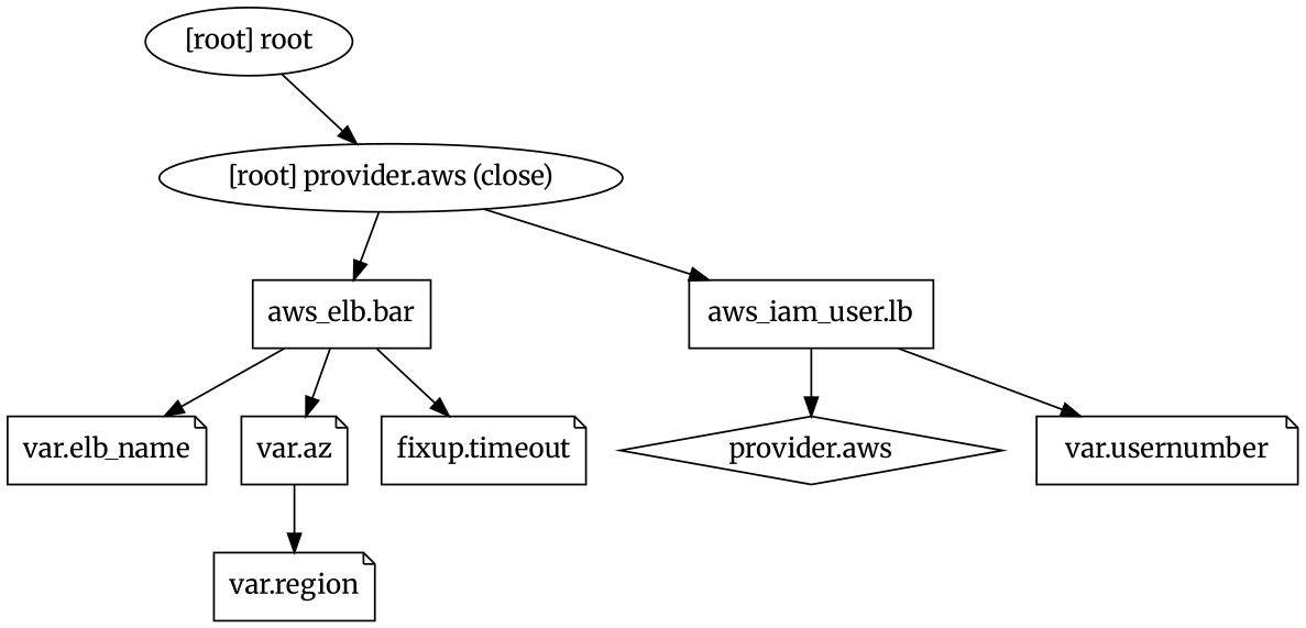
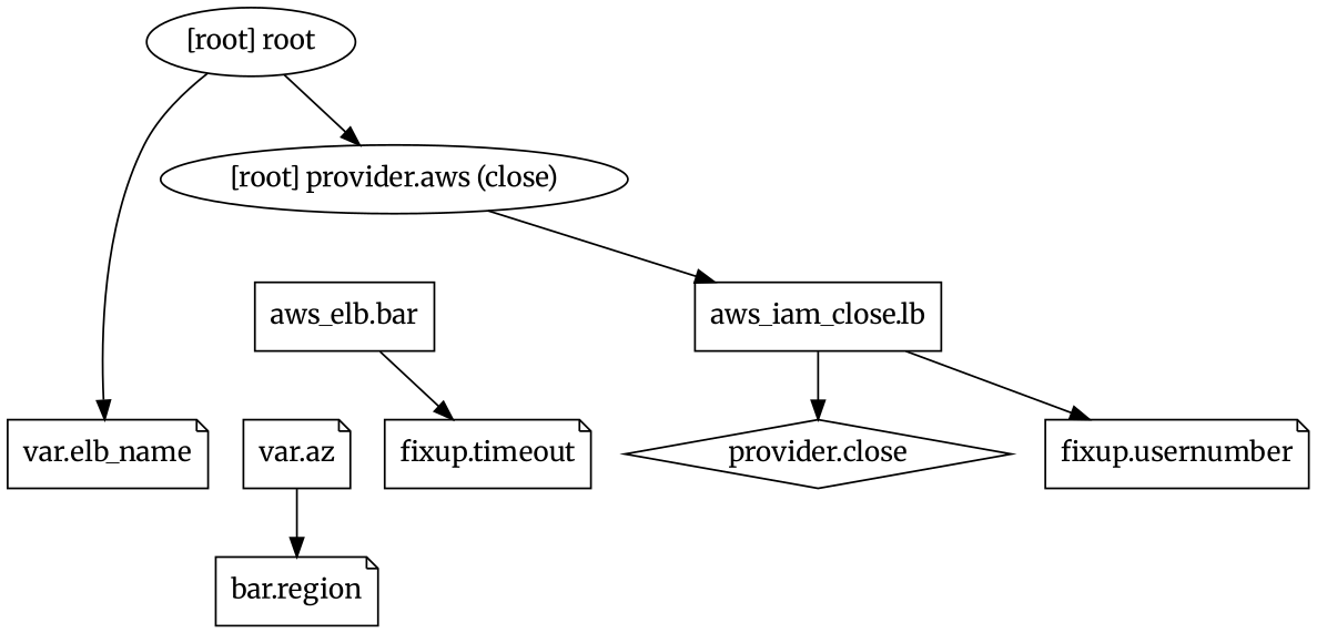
  digraph {
    compound=true
    fontname=Merriweather
    newrank=true
    node [fontname=Merriweather shape=note]
    edge [fontname=Merriweather]
    n1 [label="aws_elb.bar" shape=box]
-   n2 [label="provider.aws" shape=diamond]
+   n2 [label="provider.close" shape=diamond]
    n3 [label="var.az"]
    n4 [label="var.elb_name"]
    n5 [label="fixup.timeout"]
-   n6 [label="aws_iam_user.lb" shape=box]
-   n7 [label="var.usernumber"]
-   n8 [label="var.region"]
+   n6 [label="aws_iam_close.lb" shape=box]
+   n7 [label="fixup.usernumber"]
+   n8 [label="bar.region"]
    "[root] provider.aws (close)" [shape=""]
    "[root] root" [shape=""]
    subgraph sub_1 {
      n1
      n2
      n3
      n4
      n5
      n6
      n7
      n8
      "[root] provider.aws (close)"
      "[root] root"
    }
-   n1 -> n3
-   n1 -> n4
+   "[root] root" -> n4
    n1 -> n5
    n3 -> n8
    n6 -> n2
    n6 -> n7
-   "[root] provider.aws (close)" -> n1
    "[root] provider.aws (close)" -> n6
    "[root] root" -> "[root] provider.aws (close)"
  }
